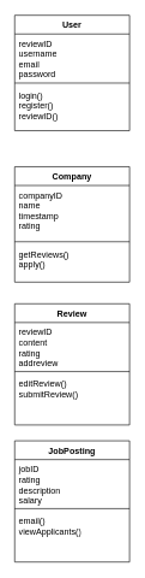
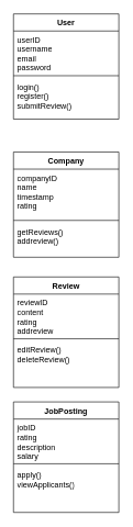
  <mxCell id="0" />
  <mxCell id="1" parent="0" />
  <mxCell id="2" value="User" style="swimlane;fontStyle=1;align=center;verticalAlign=top;childLayout=stackLayout;horizontal=1;startSize=26;horizontalStack=0;resizeParent=1;resizeParentMax=0;resizeLast=0;collapsible=1;marginBottom=0;whiteSpace=wrap;html=1;" vertex="1" parent="1"><mxGeometry x="20" y="20" width="160" height="160" as="geometry" /></mxCell>
- <mxCell id="3" value="reviewID&lt;div&gt;username&lt;/div&gt;&lt;div&gt;email&lt;/div&gt;&lt;div&gt;password&lt;/div&gt;" style="text;strokeColor=none;fillColor=none;align=left;verticalAlign=top;spacingLeft=4;spacingRight=4;overflow=hidden;rotatable=0;points=[[0,0.5],[1,0.5]];portConstraint=eastwest;whiteSpace=wrap;html=1;" vertex="1" parent="2"><mxGeometry y="26" width="160" height="64" as="geometry" /></mxCell>
+ <mxCell id="3" value="userID&lt;div&gt;username&lt;/div&gt;&lt;div&gt;email&lt;/div&gt;&lt;div&gt;password&lt;/div&gt;" style="text;strokeColor=none;fillColor=none;align=left;verticalAlign=top;spacingLeft=4;spacingRight=4;overflow=hidden;rotatable=0;points=[[0,0.5],[1,0.5]];portConstraint=eastwest;whiteSpace=wrap;html=1;" vertex="1" parent="2"><mxGeometry y="26" width="160" height="64" as="geometry" /></mxCell>
  <mxCell id="4" value="" style="line;strokeWidth=1;fillColor=none;align=left;verticalAlign=middle;spacingTop=-1;spacingLeft=3;spacingRight=3;rotatable=0;labelPosition=right;points=[];portConstraint=eastwest;strokeColor=inherit;" vertex="1" parent="2"><mxGeometry y="90" width="160" height="8" as="geometry" /></mxCell>
- <mxCell id="5" value="login()&lt;div&gt;register()&lt;/div&gt;&lt;div&gt;reviewID()&lt;/div&gt;&lt;div&gt;&lt;br&gt;&lt;/div&gt;" style="text;strokeColor=none;fillColor=none;align=left;verticalAlign=top;spacingLeft=4;spacingRight=4;overflow=hidden;rotatable=0;points=[[0,0.5],[1,0.5]];portConstraint=eastwest;whiteSpace=wrap;html=1;" vertex="1" parent="2"><mxGeometry y="98" width="160" height="62" as="geometry" /></mxCell>
+ <mxCell id="5" value="login()&lt;div&gt;register()&lt;/div&gt;&lt;div&gt;submitReview()&lt;/div&gt;&lt;div&gt;&lt;br&gt;&lt;/div&gt;" style="text;strokeColor=none;fillColor=none;align=left;verticalAlign=top;spacingLeft=4;spacingRight=4;overflow=hidden;rotatable=0;points=[[0,0.5],[1,0.5]];portConstraint=eastwest;whiteSpace=wrap;html=1;" vertex="1" parent="2"><mxGeometry y="98" width="160" height="62" as="geometry" /></mxCell>
  <mxCell id="6" value="Company" style="swimlane;fontStyle=1;align=center;verticalAlign=top;childLayout=stackLayout;horizontal=1;startSize=26;horizontalStack=0;resizeParent=1;resizeParentMax=0;resizeLast=0;collapsible=1;marginBottom=0;whiteSpace=wrap;html=1;" vertex="1" parent="1"><mxGeometry x="20" y="230" width="160" height="160" as="geometry" /></mxCell>
  <mxCell id="7" value="companyID&lt;div&gt;name&lt;/div&gt;&lt;div&gt;timestamp&lt;/div&gt;&lt;div&gt;rating&lt;/div&gt;" style="text;strokeColor=none;fillColor=none;align=left;verticalAlign=top;spacingLeft=4;spacingRight=4;overflow=hidden;rotatable=0;points=[[0,0.5],[1,0.5]];portConstraint=eastwest;whiteSpace=wrap;html=1;" vertex="1" parent="6"><mxGeometry y="26" width="160" height="74" as="geometry" /></mxCell>
  <mxCell id="8" value="" style="line;strokeWidth=1;fillColor=none;align=left;verticalAlign=middle;spacingTop=-1;spacingLeft=3;spacingRight=3;rotatable=0;labelPosition=right;points=[];portConstraint=eastwest;strokeColor=inherit;" vertex="1" parent="6"><mxGeometry y="100" width="160" height="8" as="geometry" /></mxCell>
- <mxCell id="9" value="getReviews()&lt;div&gt;apply()&lt;/div&gt;" style="text;strokeColor=none;fillColor=none;align=left;verticalAlign=top;spacingLeft=4;spacingRight=4;overflow=hidden;rotatable=0;points=[[0,0.5],[1,0.5]];portConstraint=eastwest;whiteSpace=wrap;html=1;" vertex="1" parent="6"><mxGeometry y="108" width="160" height="52" as="geometry" /></mxCell>
+ <mxCell id="9" value="getReviews()&lt;div&gt;addreview()&lt;/div&gt;" style="text;strokeColor=none;fillColor=none;align=left;verticalAlign=top;spacingLeft=4;spacingRight=4;overflow=hidden;rotatable=0;points=[[0,0.5],[1,0.5]];portConstraint=eastwest;whiteSpace=wrap;html=1;" vertex="1" parent="6"><mxGeometry y="108" width="160" height="52" as="geometry" /></mxCell>
  <mxCell id="10" value="Review" style="swimlane;fontStyle=1;align=center;verticalAlign=top;childLayout=stackLayout;horizontal=1;startSize=26;horizontalStack=0;resizeParent=1;resizeParentMax=0;resizeLast=0;collapsible=1;marginBottom=0;whiteSpace=wrap;html=1;" vertex="1" parent="1"><mxGeometry x="20" y="420" width="160" height="168" as="geometry" /></mxCell>
  <mxCell id="11" value="reviewID&lt;div&gt;content&lt;/div&gt;&lt;div&gt;rating&lt;/div&gt;&lt;div&gt;addreview&lt;/div&gt;" style="text;strokeColor=none;fillColor=none;align=left;verticalAlign=top;spacingLeft=4;spacingRight=4;overflow=hidden;rotatable=0;points=[[0,0.5],[1,0.5]];portConstraint=eastwest;whiteSpace=wrap;html=1;" vertex="1" parent="10"><mxGeometry y="26" width="160" height="64" as="geometry" /></mxCell>
  <mxCell id="12" value="" style="line;strokeWidth=1;fillColor=none;align=left;verticalAlign=middle;spacingTop=-1;spacingLeft=3;spacingRight=3;rotatable=0;labelPosition=right;points=[];portConstraint=eastwest;strokeColor=inherit;" vertex="1" parent="10"><mxGeometry y="90" width="160" height="8" as="geometry" /></mxCell>
- <mxCell id="13" value="editReview()&lt;div&gt;submitReview()&lt;/div&gt;" style="text;strokeColor=none;fillColor=none;align=left;verticalAlign=top;spacingLeft=4;spacingRight=4;overflow=hidden;rotatable=0;points=[[0,0.5],[1,0.5]];portConstraint=eastwest;whiteSpace=wrap;html=1;" vertex="1" parent="10"><mxGeometry y="98" width="160" height="70" as="geometry" /></mxCell>
+ <mxCell id="13" value="editReview()&lt;div&gt;deleteReview()&lt;/div&gt;" style="text;strokeColor=none;fillColor=none;align=left;verticalAlign=top;spacingLeft=4;spacingRight=4;overflow=hidden;rotatable=0;points=[[0,0.5],[1,0.5]];portConstraint=eastwest;whiteSpace=wrap;html=1;" vertex="1" parent="10"><mxGeometry y="98" width="160" height="70" as="geometry" /></mxCell>
  <mxCell id="14" value="JobPosting" style="swimlane;fontStyle=1;align=center;verticalAlign=top;childLayout=stackLayout;horizontal=1;startSize=26;horizontalStack=0;resizeParent=1;resizeParentMax=0;resizeLast=0;collapsible=1;marginBottom=0;whiteSpace=wrap;html=1;" vertex="1" parent="1"><mxGeometry x="20" y="610" width="160" height="168" as="geometry" /></mxCell>
  <mxCell id="15" value="jobID&lt;div&gt;rating&lt;/div&gt;&lt;div&gt;description&lt;/div&gt;&lt;div&gt;salary&lt;/div&gt;" style="text;strokeColor=none;fillColor=none;align=left;verticalAlign=top;spacingLeft=4;spacingRight=4;overflow=hidden;rotatable=0;points=[[0,0.5],[1,0.5]];portConstraint=eastwest;whiteSpace=wrap;html=1;" vertex="1" parent="14"><mxGeometry y="26" width="160" height="64" as="geometry" /></mxCell>
  <mxCell id="16" value="" style="line;strokeWidth=1;fillColor=none;align=left;verticalAlign=middle;spacingTop=-1;spacingLeft=3;spacingRight=3;rotatable=0;labelPosition=right;points=[];portConstraint=eastwest;strokeColor=inherit;" vertex="1" parent="14"><mxGeometry y="90" width="160" height="8" as="geometry" /></mxCell>
- <mxCell id="17" value="email()&lt;div&gt;viewApplicants()&lt;/div&gt;" style="text;strokeColor=none;fillColor=none;align=left;verticalAlign=top;spacingLeft=4;spacingRight=4;overflow=hidden;rotatable=0;points=[[0,0.5],[1,0.5]];portConstraint=eastwest;whiteSpace=wrap;html=1;" vertex="1" parent="14"><mxGeometry y="98" width="160" height="70" as="geometry" /></mxCell>
+ <mxCell id="17" value="apply()&lt;div&gt;viewApplicants()&lt;/div&gt;" style="text;strokeColor=none;fillColor=none;align=left;verticalAlign=top;spacingLeft=4;spacingRight=4;overflow=hidden;rotatable=0;points=[[0,0.5],[1,0.5]];portConstraint=eastwest;whiteSpace=wrap;html=1;" vertex="1" parent="14"><mxGeometry y="98" width="160" height="70" as="geometry" /></mxCell>
